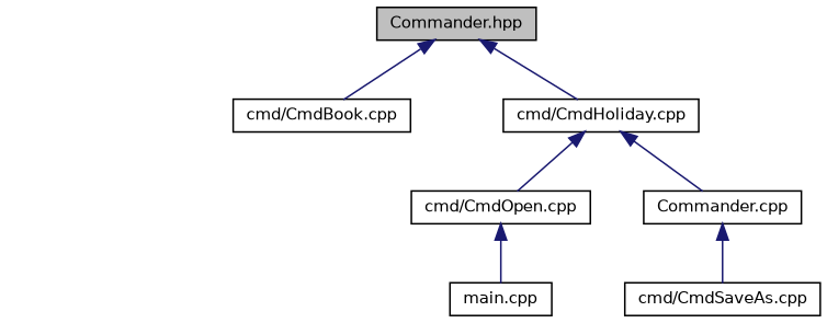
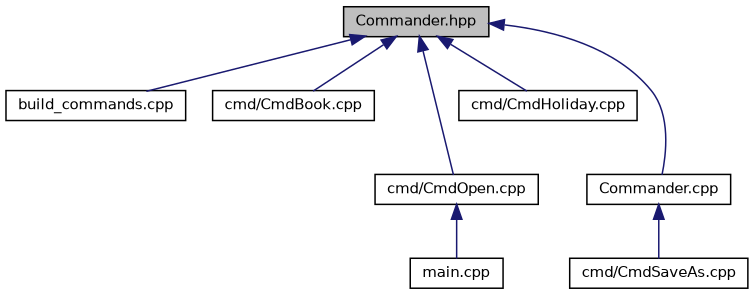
  digraph {
    node [color=black fillcolor=white fontname=Helvetica fontsize=10 shape=record style=filled]
    edge [color=midnightblue dir=back fontname=Helvetica fontsize=10 labelfontname=Helvetica labelfontsize=10 style=solid]
    n1 [fillcolor=grey75 fontcolor=black height=0.2 label="Commander.hpp" width=0.4]
+   n2 [height=0.2 label="build_commands.cpp" width=0.4]
    n3 [height=0.2 label="cmd/CmdBook.cpp" width=0.4]
    n4 [height=0.2 label="cmd/CmdHoliday.cpp" width=0.4]
    n5 [height=0.2 label="cmd/CmdOpen.cpp" width=0.4]
    n6 [height=0.2 label="Commander.cpp" width=0.4]
    n7 [height=0.2 label="main.cpp" width=0.4]
    n8 [height=0.2 label="cmd/CmdSaveAs.cpp" width=0.4]
+   n1 -> n2
    n1 -> n3
    n1 -> n4
-   n4 -> n5
-   n4 -> n6
+   n1 -> n5
+   n1 -> n6
    n5 -> n7
    n6 -> n8
  }
